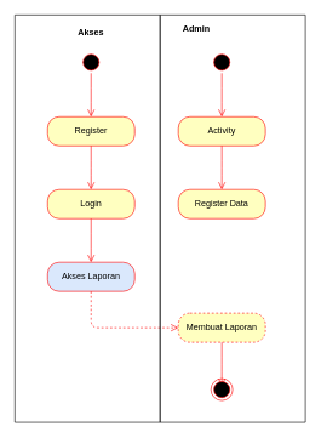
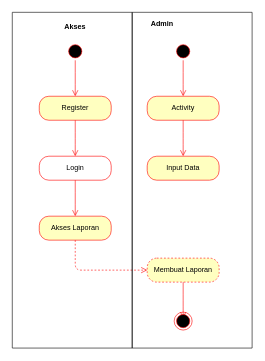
  <mxCell id="0" />
  <mxCell id="1" parent="0" />
  <mxCell id="2" value="" style="ellipse;html=1;shape=startState;fillColor=#000000;strokeColor=#ff0000;" vertex="1" parent="1"><mxGeometry x="110" y="70" width="30" height="30" as="geometry" /></mxCell>
  <mxCell id="3" value="" style="edgeStyle=orthogonalEdgeStyle;html=1;verticalAlign=bottom;endArrow=open;endSize=8;strokeColor=#ff0000;" edge="1" source="2" parent="1"><mxGeometry relative="1" as="geometry"><mxPoint x="125" y="160" as="targetPoint" /></mxGeometry></mxCell>
  <mxCell id="4" value="" style="ellipse;html=1;shape=startState;fillColor=#000000;strokeColor=#ff0000;" vertex="1" parent="1"><mxGeometry x="290" y="70" width="30" height="30" as="geometry" /></mxCell>
  <mxCell id="5" value="" style="edgeStyle=orthogonalEdgeStyle;html=1;verticalAlign=bottom;endArrow=open;endSize=8;strokeColor=#ff0000;" edge="1" source="4" parent="1"><mxGeometry relative="1" as="geometry"><mxPoint x="305" y="160" as="targetPoint" /></mxGeometry></mxCell>
  <mxCell id="6" value="Akses" style="text;align=center;fontStyle=1;verticalAlign=middle;spacingLeft=3;spacingRight=3;strokeColor=none;rotatable=0;points=[[0,0.5],[1,0.5]];portConstraint=eastwest;" vertex="1" parent="1"><mxGeometry x="85" y="30" width="80" height="26" as="geometry" /></mxCell>
  <mxCell id="7" value="Admin" style="text;align=center;fontStyle=1;verticalAlign=middle;spacingLeft=3;spacingRight=3;strokeColor=none;rotatable=0;points=[[0,0.5],[1,0.5]];portConstraint=eastwest;" vertex="1" parent="1"><mxGeometry x="230" y="25" width="80" height="26" as="geometry" /></mxCell>
  <mxCell id="8" value="Activity" style="rounded=1;whiteSpace=wrap;html=1;arcSize=40;fontColor=#000000;fillColor=#ffffc0;strokeColor=#ff0000;" vertex="1" parent="1"><mxGeometry x="245" y="160" width="120" height="40" as="geometry" /></mxCell>
  <mxCell id="9" value="" style="edgeStyle=orthogonalEdgeStyle;html=1;verticalAlign=bottom;endArrow=open;endSize=8;strokeColor=#ff0000;" edge="1" source="8" parent="1"><mxGeometry relative="1" as="geometry"><mxPoint x="305" y="260" as="targetPoint" /></mxGeometry></mxCell>
- <mxCell id="10" value="Register Data" style="rounded=1;whiteSpace=wrap;html=1;arcSize=40;fontColor=#000000;fillColor=#ffffc0;strokeColor=#ff0000;" vertex="1" parent="1"><mxGeometry x="245" y="260" width="120" height="40" as="geometry" /></mxCell>
+ <mxCell id="10" value="Input Data" style="rounded=1;whiteSpace=wrap;html=1;arcSize=40;fontColor=#000000;fillColor=#ffffc0;strokeColor=#ff0000;" vertex="1" parent="1"><mxGeometry x="245" y="260" width="120" height="40" as="geometry" /></mxCell>
  <mxCell id="11" value="Membuat Laporan" style="rounded=1;whiteSpace=wrap;html=1;arcSize=40;fontColor=#000000;fillColor=#ffffc0;strokeColor=#ff0000;dashed=1;" vertex="1" parent="1"><mxGeometry x="245" y="430" width="120" height="40" as="geometry" /></mxCell>
  <mxCell id="12" value="" style="edgeStyle=orthogonalEdgeStyle;html=1;verticalAlign=bottom;endArrow=open;endSize=8;strokeColor=#ff0000;" edge="1" source="11" parent="1"><mxGeometry relative="1" as="geometry"><mxPoint x="305" y="530" as="targetPoint" /></mxGeometry></mxCell>
  <mxCell id="13" value="" style="ellipse;html=1;shape=endState;fillColor=#000000;strokeColor=#ff0000;" vertex="1" parent="1"><mxGeometry x="290" y="520" width="30" height="30" as="geometry" /></mxCell>
- <mxCell id="14" value="Login" style="rounded=1;whiteSpace=wrap;html=1;arcSize=40;fontColor=#000000;fillColor=#ffffc0;strokeColor=#ff0000;" vertex="1" parent="1"><mxGeometry x="65" y="260" width="120" height="40" as="geometry" /></mxCell>
+ <mxCell id="14" value="Login" style="rounded=1;whiteSpace=wrap;html=1;arcSize=40;fontColor=#000000;fillColor=#ffffff;strokeColor=#ff0000;" vertex="1" parent="1"><mxGeometry x="65" y="260" width="120" height="40" as="geometry" /></mxCell>
  <mxCell id="15" value="" style="edgeStyle=orthogonalEdgeStyle;html=1;verticalAlign=bottom;endArrow=open;endSize=8;strokeColor=#ff0000;" edge="1" source="14" parent="1"><mxGeometry relative="1" as="geometry"><mxPoint x="125" y="360" as="targetPoint" /></mxGeometry></mxCell>
  <mxCell id="16" value="Register" style="rounded=1;whiteSpace=wrap;html=1;arcSize=40;fontColor=#000000;fillColor=#ffffc0;strokeColor=#ff0000;" vertex="1" parent="1"><mxGeometry x="65" y="160" width="120" height="40" as="geometry" /></mxCell>
  <mxCell id="17" value="" style="edgeStyle=orthogonalEdgeStyle;html=1;verticalAlign=bottom;endArrow=open;endSize=8;strokeColor=#ff0000;" edge="1" source="16" parent="1"><mxGeometry relative="1" as="geometry"><mxPoint x="125" y="260" as="targetPoint" /></mxGeometry></mxCell>
- <mxCell id="18" value="Akses Laporan" style="rounded=1;whiteSpace=wrap;html=1;arcSize=40;fontColor=#000000;fillColor=#dae8fc;strokeColor=#ff0000;" vertex="1" parent="1"><mxGeometry x="65" y="360" width="120" height="40" as="geometry" /></mxCell>
+ <mxCell id="18" value="Akses Laporan" style="rounded=1;whiteSpace=wrap;html=1;arcSize=40;fontColor=#000000;fillColor=#ffffc0;strokeColor=#ff0000;" vertex="1" parent="1"><mxGeometry x="65" y="360" width="120" height="40" as="geometry" /></mxCell>
  <mxCell id="19" value="" style="edgeStyle=orthogonalEdgeStyle;html=1;verticalAlign=bottom;endArrow=open;endSize=8;strokeColor=#ff0000;entryX=0;entryY=0.5;entryDx=0;entryDy=0;dashed=1;" edge="1" source="18" parent="1" target="11"><mxGeometry relative="1" as="geometry"><mxPoint x="125" y="460" as="targetPoint" /><Array as="points"><mxPoint x="125" y="450" /></Array></mxGeometry></mxCell>
  <mxCell id="20" value="" style="swimlane;startSize=0;" vertex="1" parent="1"><mxGeometry x="20" y="20" width="200" height="560" as="geometry" /></mxCell>
  <mxCell id="21" value="" style="swimlane;startSize=0;" vertex="1" parent="1"><mxGeometry x="220" y="20" width="200" height="560" as="geometry" /></mxCell>
